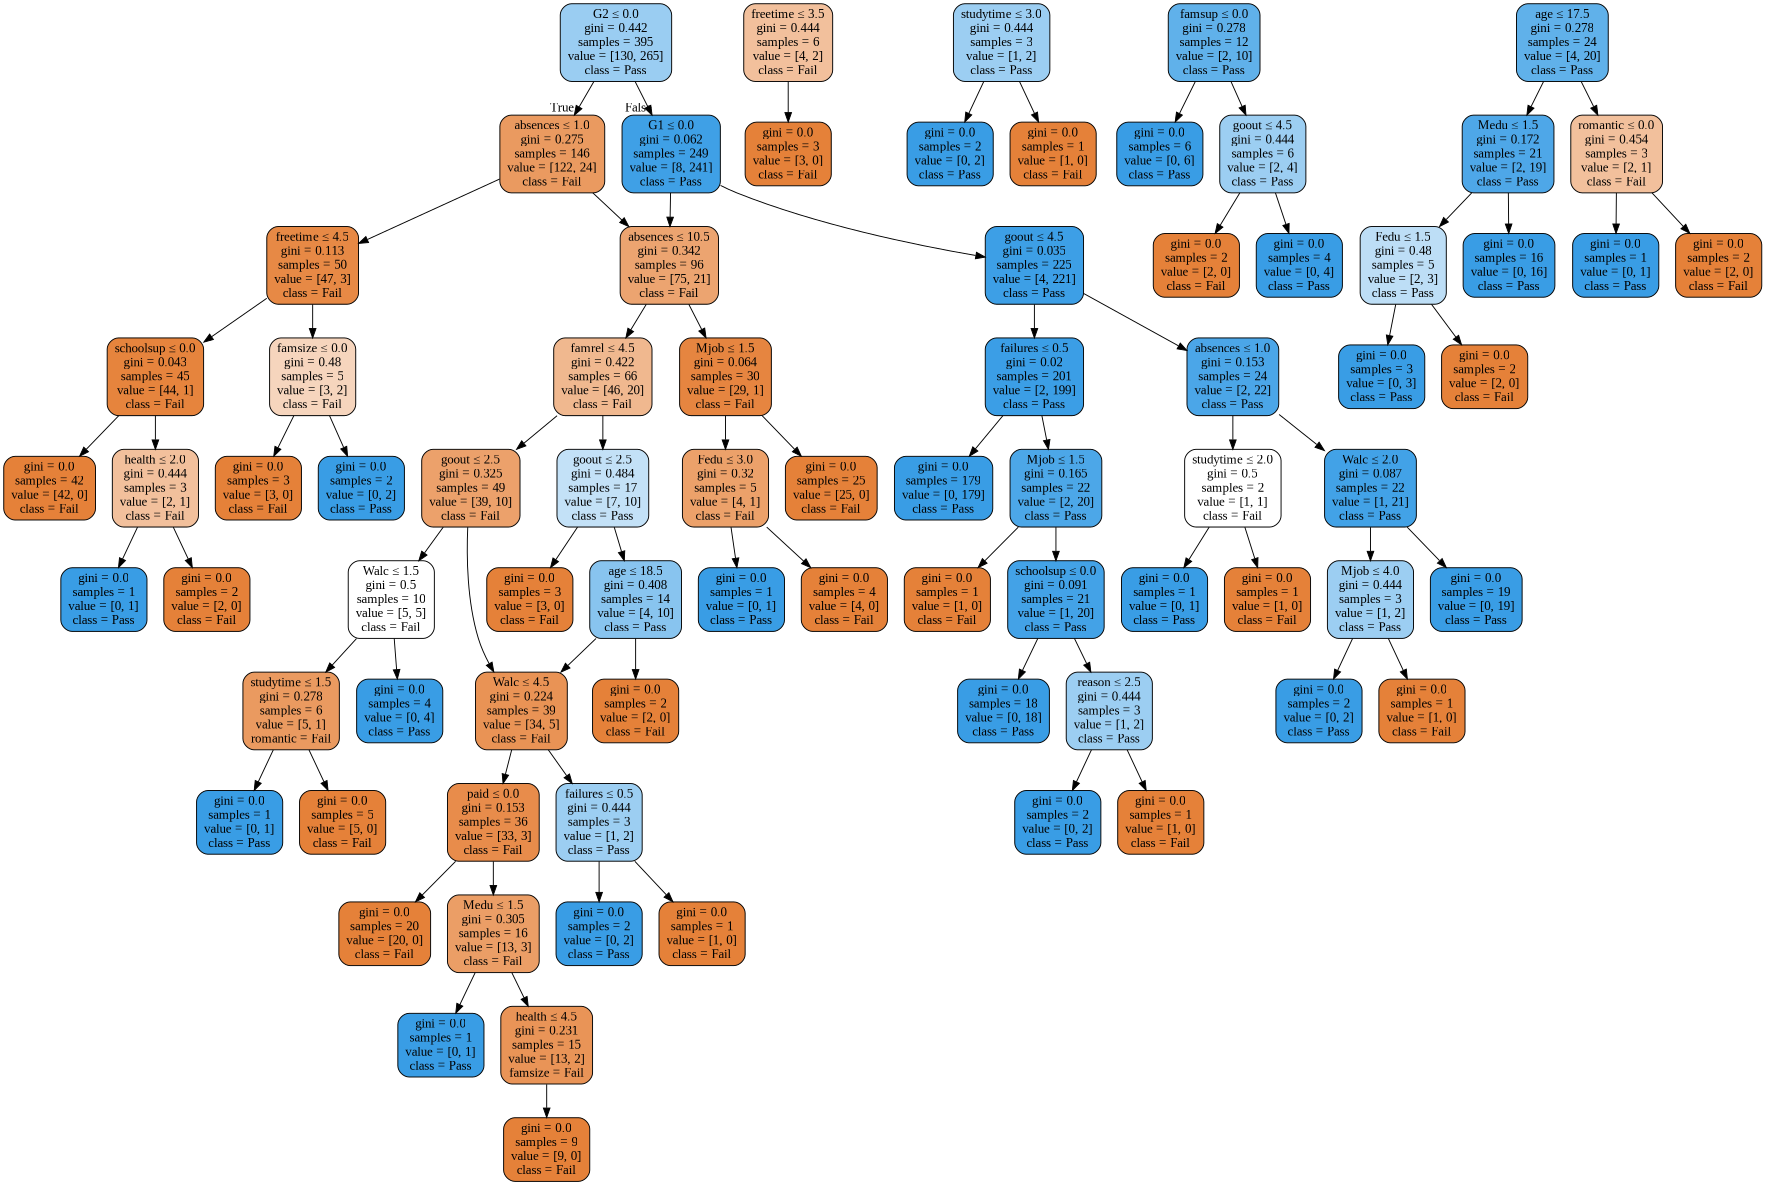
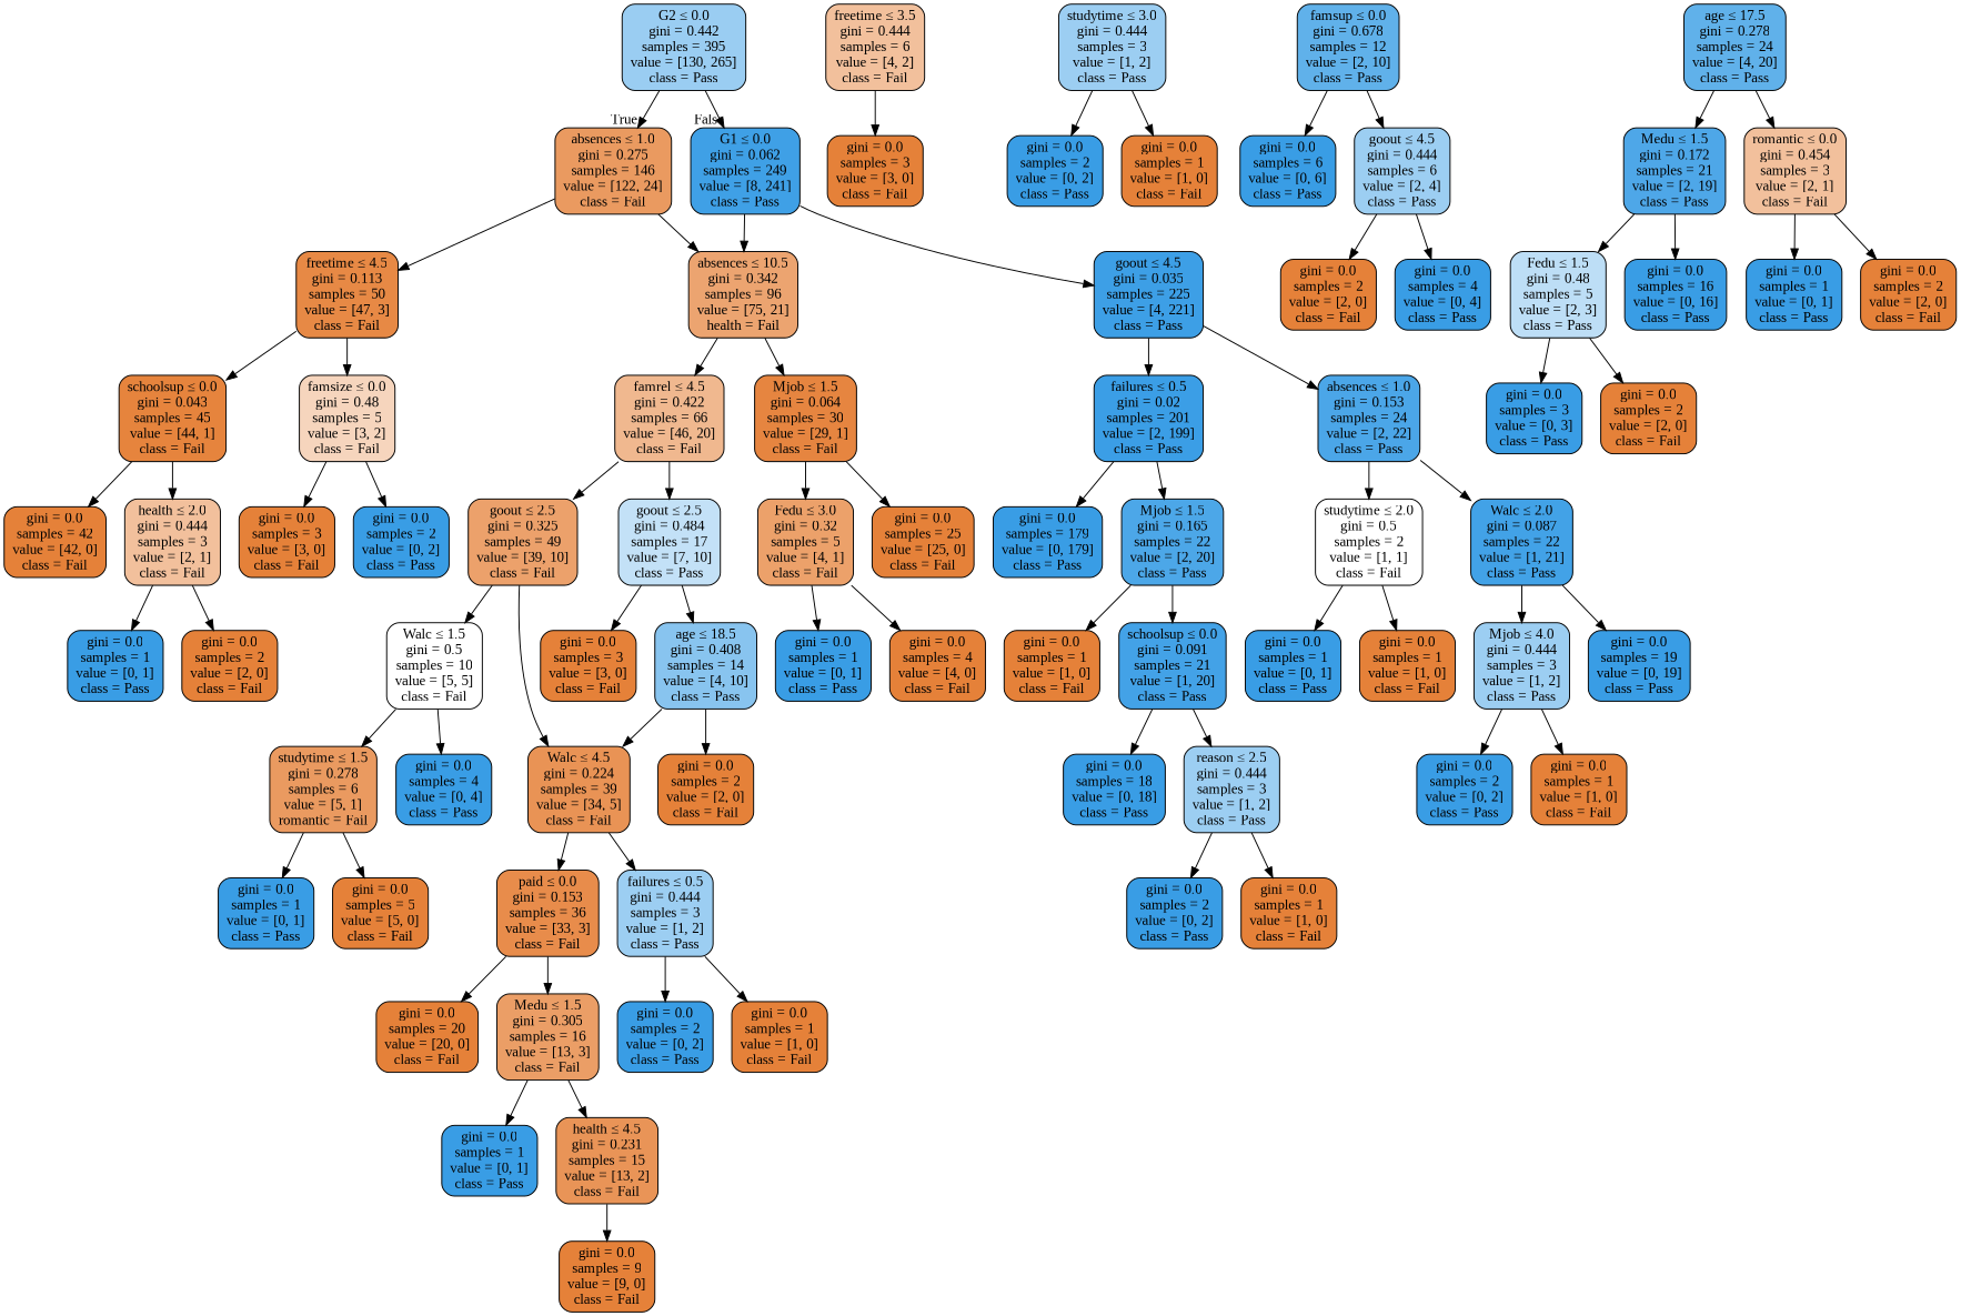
  digraph {
    fontname="Liberation Serif"
    node [color=black fillcolor="#e58139ff" fontname="Liberation Serif" shape=box style="filled, rounded"]
    edge [fontname="Liberation Serif"]
    n1 [fillcolor="#399de582" label=<G2 &le; 0.0<br/>gini = 0.442<br/>samples = 395<br/>value = [130, 265]<br/>class = Pass>]
    n2 [fillcolor="#e58139cd" label=<absences &le; 1.0<br/>gini = 0.275<br/>samples = 146<br/>value = [122, 24]<br/>class = Fail>]
    n3 [fillcolor="#399de5f7" label=<G1 &le; 0.0<br/>gini = 0.062<br/>samples = 249<br/>value = [8, 241]<br/>class = Pass>]
    n4 [fillcolor="#e58139ef" label=<freetime &le; 4.5<br/>gini = 0.113<br/>samples = 50<br/>value = [47, 3]<br/>class = Fail>]
-   n5 [fillcolor="#e58139b8" label=<absences &le; 10.5<br/>gini = 0.342<br/>samples = 96<br/>value = [75, 21]<br/>class = Fail>]
+   n5 [fillcolor="#e58139b8" label=<absences &le; 10.5<br/>gini = 0.342<br/>samples = 96<br/>value = [75, 21]<br/>health = Fail>]
    n6 [fillcolor="#399de5fa" label=<goout &le; 4.5<br/>gini = 0.035<br/>samples = 225<br/>value = [4, 221]<br/>class = Pass>]
    n7 [fillcolor="#e58139f9" label=<schoolsup &le; 0.0<br/>gini = 0.043<br/>samples = 45<br/>value = [44, 1]<br/>class = Fail>]
    n8 [fillcolor="#e5813955" label=<famsize &le; 0.0<br/>gini = 0.48<br/>samples = 5<br/>value = [3, 2]<br/>class = Fail>]
    n9 [fillcolor="#e5813990" label=<famrel &le; 4.5<br/>gini = 0.422<br/>samples = 66<br/>value = [46, 20]<br/>class = Fail>]
    n10 [fillcolor="#e58139f6" label=<Mjob &le; 1.5<br/>gini = 0.064<br/>samples = 30<br/>value = [29, 1]<br/>class = Fail>]
    n11 [label=<gini = 0.0<br/>samples = 42<br/>value = [42, 0]<br/>class = Fail>]
    n12 [fillcolor="#e581397f" label=<health &le; 2.0<br/>gini = 0.444<br/>samples = 3<br/>value = [2, 1]<br/>class = Fail>]
    n13 [label=<gini = 0.0<br/>samples = 3<br/>value = [3, 0]<br/>class = Fail>]
    n14 [fillcolor="#399de5ff" label=<gini = 0.0<br/>samples = 2<br/>value = [0, 2]<br/>class = Pass>]
    n15 [fillcolor="#399de5ff" label=<gini = 0.0<br/>samples = 1<br/>value = [0, 1]<br/>class = Pass>]
    n16 [label=<gini = 0.0<br/>samples = 2<br/>value = [2, 0]<br/>class = Fail>]
    n17 [fillcolor="#e58139be" label=<goout &le; 2.5<br/>gini = 0.325<br/>samples = 49<br/>value = [39, 10]<br/>class = Fail>]
    n18 [fillcolor="#399de54d" label=<goout &le; 2.5<br/>gini = 0.484<br/>samples = 17<br/>value = [7, 10]<br/>class = Pass>]
    n19 [fillcolor="#e58139bf" label=<Fedu &le; 3.0<br/>gini = 0.32<br/>samples = 5<br/>value = [4, 1]<br/>class = Fail>]
    n20 [label=<gini = 0.0<br/>samples = 25<br/>value = [25, 0]<br/>class = Fail>]
    n21 [fillcolor="#e5813900" label=<Walc &le; 1.5<br/>gini = 0.5<br/>samples = 10<br/>value = [5, 5]<br/>class = Fail>]
    n22 [fillcolor="#e58139da" label=<Walc &le; 4.5<br/>gini = 0.224<br/>samples = 39<br/>value = [34, 5]<br/>class = Fail>]
    n23 [label=<gini = 0.0<br/>samples = 3<br/>value = [3, 0]<br/>class = Fail>]
    n24 [fillcolor="#399de599" label=<age &le; 18.5<br/>gini = 0.408<br/>samples = 14<br/>value = [4, 10]<br/>class = Pass>]
    n25 [fillcolor="#e58139cc" label=<studytime &le; 1.5<br/>gini = 0.278<br/>samples = 6<br/>value = [5, 1]<br/>romantic = Fail>]
    n26 [fillcolor="#399de5ff" label=<gini = 0.0<br/>samples = 4<br/>value = [0, 4]<br/>class = Pass>]
    n27 [fillcolor="#e58139e8" label=<paid &le; 0.0<br/>gini = 0.153<br/>samples = 36<br/>value = [33, 3]<br/>class = Fail>]
    n28 [fillcolor="#399de57f" label=<failures &le; 0.5<br/>gini = 0.444<br/>samples = 3<br/>value = [1, 2]<br/>class = Pass>]
    n29 [fillcolor="#399de5ff" label=<gini = 0.0<br/>samples = 1<br/>value = [0, 1]<br/>class = Pass>]
    n30 [label=<gini = 0.0<br/>samples = 5<br/>value = [5, 0]<br/>class = Fail>]
    n31 [label=<gini = 0.0<br/>samples = 20<br/>value = [20, 0]<br/>class = Fail>]
    n32 [fillcolor="#e58139c4" label=<Medu &le; 1.5<br/>gini = 0.305<br/>samples = 16<br/>value = [13, 3]<br/>class = Fail>]
    n33 [fillcolor="#399de5ff" label=<gini = 0.0<br/>samples = 2<br/>value = [0, 2]<br/>class = Pass>]
    n34 [label=<gini = 0.0<br/>samples = 1<br/>value = [1, 0]<br/>class = Fail>]
    n35 [fillcolor="#399de5ff" label=<gini = 0.0<br/>samples = 1<br/>value = [0, 1]<br/>class = Pass>]
-   n36 [fillcolor="#e58139d8" label=<health &le; 4.5<br/>gini = 0.231<br/>samples = 15<br/>value = [13, 2]<br/>famsize = Fail>]
+   n36 [fillcolor="#e58139d8" label=<health &le; 4.5<br/>gini = 0.231<br/>samples = 15<br/>value = [13, 2]<br/>class = Fail>]
    n37 [label=<gini = 0.0<br/>samples = 9<br/>value = [9, 0]<br/>class = Fail>]
    n38 [fillcolor="#e581397f" label=<freetime &le; 3.5<br/>gini = 0.444<br/>samples = 6<br/>value = [4, 2]<br/>class = Fail>]
    n39 [label=<gini = 0.0<br/>samples = 3<br/>value = [3, 0]<br/>class = Fail>]
    n40 [fillcolor="#399de57f" label=<studytime &le; 3.0<br/>gini = 0.444<br/>samples = 3<br/>value = [1, 2]<br/>class = Pass>]
    n41 [fillcolor="#399de5ff" label=<gini = 0.0<br/>samples = 2<br/>value = [0, 2]<br/>class = Pass>]
    n42 [label=<gini = 0.0<br/>samples = 1<br/>value = [1, 0]<br/>class = Fail>]
    n43 [label=<gini = 0.0<br/>samples = 2<br/>value = [2, 0]<br/>class = Fail>]
-   n44 [fillcolor="#399de5cc" label=<famsup &le; 0.0<br/>gini = 0.278<br/>samples = 12<br/>value = [2, 10]<br/>class = Pass>]
+   n44 [fillcolor="#399de5cc" label=<famsup &le; 0.0<br/>gini = 0.678<br/>samples = 12<br/>value = [2, 10]<br/>class = Pass>]
    n45 [fillcolor="#399de5ff" label=<gini = 0.0<br/>samples = 6<br/>value = [0, 6]<br/>class = Pass>]
    n46 [fillcolor="#399de57f" label=<goout &le; 4.5<br/>gini = 0.444<br/>samples = 6<br/>value = [2, 4]<br/>class = Pass>]
    n47 [label=<gini = 0.0<br/>samples = 2<br/>value = [2, 0]<br/>class = Fail>]
    n48 [fillcolor="#399de5ff" label=<gini = 0.0<br/>samples = 4<br/>value = [0, 4]<br/>class = Pass>]
    n49 [fillcolor="#399de5ff" label=<gini = 0.0<br/>samples = 1<br/>value = [0, 1]<br/>class = Pass>]
    n50 [label=<gini = 0.0<br/>samples = 4<br/>value = [4, 0]<br/>class = Fail>]
    n51 [fillcolor="#399de5cc" label=<age &le; 17.5<br/>gini = 0.278<br/>samples = 24<br/>value = [4, 20]<br/>class = Pass>]
    n52 [fillcolor="#399de5e4" label=<Medu &le; 1.5<br/>gini = 0.172<br/>samples = 21<br/>value = [2, 19]<br/>class = Pass>]
    n53 [fillcolor="#e581397f" label=<romantic &le; 0.0<br/>gini = 0.454<br/>samples = 3<br/>value = [2, 1]<br/>class = Fail>]
    n54 [fillcolor="#399de5fc" label=<failures &le; 0.5<br/>gini = 0.02<br/>samples = 201<br/>value = [2, 199]<br/>class = Pass>]
    n55 [fillcolor="#399de5e8" label=<absences &le; 1.0<br/>gini = 0.153<br/>samples = 24<br/>value = [2, 22]<br/>class = Pass>]
    n56 [fillcolor="#399de555" label=<Fedu &le; 1.5<br/>gini = 0.48<br/>samples = 5<br/>value = [2, 3]<br/>class = Pass>]
    n57 [fillcolor="#399de5ff" label=<gini = 0.0<br/>samples = 16<br/>value = [0, 16]<br/>class = Pass>]
    n58 [fillcolor="#399de5ff" label=<gini = 0.0<br/>samples = 1<br/>value = [0, 1]<br/>class = Pass>]
    n59 [label=<gini = 0.0<br/>samples = 2<br/>value = [2, 0]<br/>class = Fail>]
    n60 [fillcolor="#399de5ff" label=<gini = 0.0<br/>samples = 3<br/>value = [0, 3]<br/>class = Pass>]
    n61 [label=<gini = 0.0<br/>samples = 2<br/>value = [2, 0]<br/>class = Fail>]
    n62 [fillcolor="#399de5ff" label=<gini = 0.0<br/>samples = 179<br/>value = [0, 179]<br/>class = Pass>]
    n63 [fillcolor="#399de5e6" label=<Mjob &le; 1.5<br/>gini = 0.165<br/>samples = 22<br/>value = [2, 20]<br/>class = Pass>]
    n64 [fillcolor="#e5813900" label=<studytime &le; 2.0<br/>gini = 0.5<br/>samples = 2<br/>value = [1, 1]<br/>class = Fail>]
    n65 [fillcolor="#399de5f3" label=<Walc &le; 2.0<br/>gini = 0.087<br/>samples = 22<br/>value = [1, 21]<br/>class = Pass>]
    n66 [label=<gini = 0.0<br/>samples = 1<br/>value = [1, 0]<br/>class = Fail>]
    n67 [fillcolor="#399de5f2" label=<schoolsup &le; 0.0<br/>gini = 0.091<br/>samples = 21<br/>value = [1, 20]<br/>class = Pass>]
    n68 [fillcolor="#399de5ff" label=<gini = 0.0<br/>samples = 18<br/>value = [0, 18]<br/>class = Pass>]
    n69 [fillcolor="#399de57f" label=<reason &le; 2.5<br/>gini = 0.444<br/>samples = 3<br/>value = [1, 2]<br/>class = Pass>]
    n70 [fillcolor="#399de5ff" label=<gini = 0.0<br/>samples = 2<br/>value = [0, 2]<br/>class = Pass>]
    n71 [label=<gini = 0.0<br/>samples = 1<br/>value = [1, 0]<br/>class = Fail>]
    n72 [fillcolor="#399de5ff" label=<gini = 0.0<br/>samples = 1<br/>value = [0, 1]<br/>class = Pass>]
    n73 [label=<gini = 0.0<br/>samples = 1<br/>value = [1, 0]<br/>class = Fail>]
    n74 [fillcolor="#399de57f" label=<Mjob &le; 4.0<br/>gini = 0.444<br/>samples = 3<br/>value = [1, 2]<br/>class = Pass>]
    n75 [fillcolor="#399de5ff" label=<gini = 0.0<br/>samples = 19<br/>value = [0, 19]<br/>class = Pass>]
    n76 [fillcolor="#399de5ff" label=<gini = 0.0<br/>samples = 2<br/>value = [0, 2]<br/>class = Pass>]
    n77 [label=<gini = 0.0<br/>samples = 1<br/>value = [1, 0]<br/>class = Fail>]
    n1 -> n2 [headlabel=True labelangle=45 labeldistance=2.5]
    n1 -> n3 [headlabel=False labelangle=-45 labeldistance=2.5]
    n2 -> n4
    n2 -> n5
    n3 -> n5
    n3 -> n6
    n4 -> n7
    n4 -> n8
    n5 -> n9
    n5 -> n10
    n6 -> n54
    n6 -> n55
    n7 -> n11
    n7 -> n12
    n8 -> n13
    n8 -> n14
    n9 -> n17
    n9 -> n18
    n10 -> n19
    n10 -> n20
    n12 -> n15
    n12 -> n16
    n17 -> n21
    n17 -> n22
    n18 -> n23
    n18 -> n24
    n19 -> n49
    n19 -> n50
    n21 -> n25
    n21 -> n26
    n22 -> n27
    n22 -> n28
    n24 -> n22
    n24 -> n43
    n25 -> n29
    n25 -> n30
    n27 -> n31
    n27 -> n32
    n28 -> n33
    n28 -> n34
    n32 -> n35
    n32 -> n36
    n36 -> n37
    n38 -> n39
    n40 -> n41
    n40 -> n42
    n44 -> n45
    n44 -> n46
    n46 -> n47
    n46 -> n48
    n51 -> n52
    n51 -> n53
    n52 -> n56
    n52 -> n57
    n53 -> n58
    n53 -> n59
    n54 -> n62
    n54 -> n63
    n55 -> n64
    n55 -> n65
    n56 -> n60
    n56 -> n61
    n63 -> n66
    n63 -> n67
    n64 -> n72
    n64 -> n73
    n65 -> n74
    n65 -> n75
    n67 -> n68
    n67 -> n69
    n69 -> n70
    n69 -> n71
    n74 -> n76
    n74 -> n77
  }
